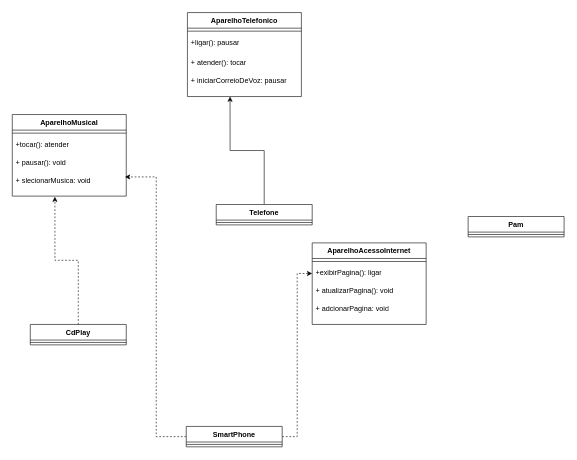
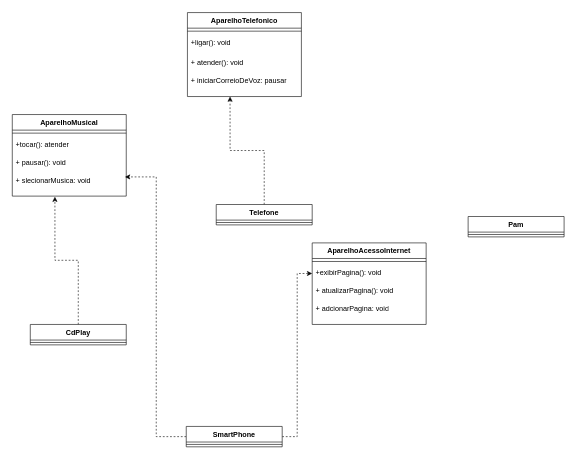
  <mxCell id="0" />
  <mxCell id="1" parent="0" />
  <mxCell id="2" value="AparelhoMusical" style="swimlane;fontStyle=1;align=center;verticalAlign=top;childLayout=stackLayout;horizontal=1;startSize=26;horizontalStack=0;resizeParent=1;resizeParentMax=0;resizeLast=0;collapsible=1;marginBottom=0;whiteSpace=wrap;html=1;" vertex="1" parent="1"><mxGeometry x="20" y="190" width="190" height="136" as="geometry" /></mxCell>
  <mxCell id="3" value="" style="line;strokeWidth=1;fillColor=none;align=left;verticalAlign=middle;spacingTop=-1;spacingLeft=3;spacingRight=3;rotatable=0;labelPosition=right;points=[];portConstraint=eastwest;strokeColor=inherit;" vertex="1" parent="2"><mxGeometry y="26" width="190" height="10" as="geometry" /></mxCell>
  <mxCell id="4" value="+tocar(): atender" style="text;strokeColor=none;fillColor=none;align=left;verticalAlign=top;spacingLeft=4;spacingRight=4;overflow=hidden;rotatable=0;points=[[0,0.5],[1,0.5]];portConstraint=eastwest;whiteSpace=wrap;html=1;" vertex="1" parent="2"><mxGeometry y="36" width="190" height="30" as="geometry" /></mxCell>
  <mxCell id="5" value="+ pausar(): void" style="text;strokeColor=none;fillColor=none;align=left;verticalAlign=top;spacingLeft=4;spacingRight=4;overflow=hidden;rotatable=0;points=[[0,0.5],[1,0.5]];portConstraint=eastwest;whiteSpace=wrap;html=1;" vertex="1" parent="2"><mxGeometry y="66" width="190" height="30" as="geometry" /></mxCell>
  <mxCell id="6" value="+ slecionarMusica: void" style="text;strokeColor=none;fillColor=none;align=left;verticalAlign=top;spacingLeft=4;spacingRight=4;overflow=hidden;rotatable=0;points=[[0,0.5],[1,0.5]];portConstraint=eastwest;whiteSpace=wrap;html=1;" vertex="1" parent="2"><mxGeometry y="96" width="190" height="40" as="geometry" /></mxCell>
  <mxCell id="7" style="edgeStyle=orthogonalEdgeStyle;rounded=0;orthogonalLoop=1;jettySize=auto;html=1;exitX=0.5;exitY=0;exitDx=0;exitDy=0;entryX=0.374;entryY=1.025;entryDx=0;entryDy=0;entryPerimeter=0;dashed=1;" edge="1" parent="1" source="8" target="6"><mxGeometry relative="1" as="geometry"><mxPoint x="90" y="390" as="targetPoint" /></mxGeometry></mxCell>
  <mxCell id="8" value="CdPlay" style="swimlane;fontStyle=1;align=center;verticalAlign=top;childLayout=stackLayout;horizontal=1;startSize=26;horizontalStack=0;resizeParent=1;resizeParentMax=0;resizeLast=0;collapsible=1;marginBottom=0;whiteSpace=wrap;html=1;" vertex="1" parent="1"><mxGeometry x="50" y="540" width="160" height="34" as="geometry" /></mxCell>
  <mxCell id="9" value="" style="line;strokeWidth=1;fillColor=none;align=left;verticalAlign=middle;spacingTop=-1;spacingLeft=3;spacingRight=3;rotatable=0;labelPosition=right;points=[];portConstraint=eastwest;strokeColor=inherit;" vertex="1" parent="8"><mxGeometry y="26" width="160" height="8" as="geometry" /></mxCell>
- <mxCell id="10" style="edgeStyle=orthogonalEdgeStyle;rounded=0;orthogonalLoop=1;jettySize=auto;html=1;exitX=0.5;exitY=0;exitDx=0;exitDy=0;entryX=0.374;entryY=1;entryDx=0;entryDy=0;entryPerimeter=0;" edge="1" parent="1" source="11" target="19"><mxGeometry relative="1" as="geometry"><mxPoint x="340" y="390" as="targetPoint" /></mxGeometry></mxCell>
+ <mxCell id="10" style="edgeStyle=orthogonalEdgeStyle;rounded=0;orthogonalLoop=1;jettySize=auto;html=1;exitX=0.5;exitY=0;exitDx=0;exitDy=0;entryX=0.374;entryY=1;entryDx=0;entryDy=0;entryPerimeter=0;dashed=1;" edge="1" parent="1" source="11" target="19"><mxGeometry relative="1" as="geometry"><mxPoint x="340" y="390" as="targetPoint" /></mxGeometry></mxCell>
  <mxCell id="11" value="Telefone" style="swimlane;fontStyle=1;align=center;verticalAlign=top;childLayout=stackLayout;horizontal=1;startSize=26;horizontalStack=0;resizeParent=1;resizeParentMax=0;resizeLast=0;collapsible=1;marginBottom=0;whiteSpace=wrap;html=1;" vertex="1" parent="1"><mxGeometry x="360" y="340" width="160" height="34" as="geometry" /></mxCell>
  <mxCell id="12" value="" style="line;strokeWidth=1;fillColor=none;align=left;verticalAlign=middle;spacingTop=-1;spacingLeft=3;spacingRight=3;rotatable=0;labelPosition=right;points=[];portConstraint=eastwest;strokeColor=inherit;" vertex="1" parent="11"><mxGeometry y="26" width="160" height="8" as="geometry" /></mxCell>
  <mxCell id="13" value="Pam" style="swimlane;fontStyle=1;align=center;verticalAlign=top;childLayout=stackLayout;horizontal=1;startSize=26;horizontalStack=0;resizeParent=1;resizeParentMax=0;resizeLast=0;collapsible=1;marginBottom=0;whiteSpace=wrap;html=1;" vertex="1" parent="1"><mxGeometry x="780" y="360" width="160" height="34" as="geometry" /></mxCell>
  <mxCell id="14" value="" style="line;strokeWidth=1;fillColor=none;align=left;verticalAlign=middle;spacingTop=-1;spacingLeft=3;spacingRight=3;rotatable=0;labelPosition=right;points=[];portConstraint=eastwest;strokeColor=inherit;" vertex="1" parent="13"><mxGeometry y="26" width="160" height="8" as="geometry" /></mxCell>
  <mxCell id="15" value="AparelhoTelefonico" style="swimlane;fontStyle=1;align=center;verticalAlign=top;childLayout=stackLayout;horizontal=1;startSize=26;horizontalStack=0;resizeParent=1;resizeParentMax=0;resizeLast=0;collapsible=1;marginBottom=0;whiteSpace=wrap;html=1;" vertex="1" parent="1"><mxGeometry x="312" y="20" width="190" height="140" as="geometry" /></mxCell>
  <mxCell id="16" value="" style="line;strokeWidth=1;fillColor=none;align=left;verticalAlign=middle;spacingTop=-1;spacingLeft=3;spacingRight=3;rotatable=0;labelPosition=right;points=[];portConstraint=eastwest;strokeColor=inherit;" vertex="1" parent="15"><mxGeometry y="26" width="190" height="10" as="geometry" /></mxCell>
- <mxCell id="17" value="+ligar(): pausar" style="text;strokeColor=none;fillColor=none;align=left;verticalAlign=top;spacingLeft=4;spacingRight=4;overflow=hidden;rotatable=0;points=[[0,0.5],[1,0.5]];portConstraint=eastwest;whiteSpace=wrap;html=1;" vertex="1" parent="15"><mxGeometry y="36" width="190" height="34" as="geometry" /></mxCell>
- <mxCell id="18" value="+ atender(): tocar" style="text;strokeColor=none;fillColor=none;align=left;verticalAlign=top;spacingLeft=4;spacingRight=4;overflow=hidden;rotatable=0;points=[[0,0.5],[1,0.5]];portConstraint=eastwest;whiteSpace=wrap;html=1;" vertex="1" parent="15"><mxGeometry y="70" width="190" height="30" as="geometry" /></mxCell>
+ <mxCell id="17" value="+ligar(): void" style="text;strokeColor=none;fillColor=none;align=left;verticalAlign=top;spacingLeft=4;spacingRight=4;overflow=hidden;rotatable=0;points=[[0,0.5],[1,0.5]];portConstraint=eastwest;whiteSpace=wrap;html=1;" vertex="1" parent="15"><mxGeometry y="36" width="190" height="34" as="geometry" /></mxCell>
+ <mxCell id="18" value="+ atender(): void" style="text;strokeColor=none;fillColor=none;align=left;verticalAlign=top;spacingLeft=4;spacingRight=4;overflow=hidden;rotatable=0;points=[[0,0.5],[1,0.5]];portConstraint=eastwest;whiteSpace=wrap;html=1;" vertex="1" parent="15"><mxGeometry y="70" width="190" height="30" as="geometry" /></mxCell>
  <mxCell id="19" value="+ iniciarCorreioDeVoz: pausar" style="text;strokeColor=none;fillColor=none;align=left;verticalAlign=top;spacingLeft=4;spacingRight=4;overflow=hidden;rotatable=0;points=[[0,0.5],[1,0.5]];portConstraint=eastwest;whiteSpace=wrap;html=1;" vertex="1" parent="15"><mxGeometry y="100" width="190" height="40" as="geometry" /></mxCell>
  <mxCell id="20" value="AparelhoAcessoInternet" style="swimlane;fontStyle=1;align=center;verticalAlign=top;childLayout=stackLayout;horizontal=1;startSize=26;horizontalStack=0;resizeParent=1;resizeParentMax=0;resizeLast=0;collapsible=1;marginBottom=0;whiteSpace=wrap;html=1;" vertex="1" parent="1"><mxGeometry x="520" y="404" width="190" height="136" as="geometry" /></mxCell>
  <mxCell id="21" value="" style="line;strokeWidth=1;fillColor=none;align=left;verticalAlign=middle;spacingTop=-1;spacingLeft=3;spacingRight=3;rotatable=0;labelPosition=right;points=[];portConstraint=eastwest;strokeColor=inherit;" vertex="1" parent="20"><mxGeometry y="26" width="190" height="10" as="geometry" /></mxCell>
- <mxCell id="22" value="+exibirPagina(): ligar" style="text;strokeColor=none;fillColor=none;align=left;verticalAlign=top;spacingLeft=4;spacingRight=4;overflow=hidden;rotatable=0;points=[[0,0.5],[1,0.5]];portConstraint=eastwest;whiteSpace=wrap;html=1;" vertex="1" parent="20"><mxGeometry y="36" width="190" height="30" as="geometry" /></mxCell>
+ <mxCell id="22" value="+exibirPagina(): void" style="text;strokeColor=none;fillColor=none;align=left;verticalAlign=top;spacingLeft=4;spacingRight=4;overflow=hidden;rotatable=0;points=[[0,0.5],[1,0.5]];portConstraint=eastwest;whiteSpace=wrap;html=1;" vertex="1" parent="20"><mxGeometry y="36" width="190" height="30" as="geometry" /></mxCell>
  <mxCell id="23" value="+ atualizarPagina(): void" style="text;strokeColor=none;fillColor=none;align=left;verticalAlign=top;spacingLeft=4;spacingRight=4;overflow=hidden;rotatable=0;points=[[0,0.5],[1,0.5]];portConstraint=eastwest;whiteSpace=wrap;html=1;" vertex="1" parent="20"><mxGeometry y="66" width="190" height="30" as="geometry" /></mxCell>
  <mxCell id="24" value="+ adcionarPagina: void" style="text;strokeColor=none;fillColor=none;align=left;verticalAlign=top;spacingLeft=4;spacingRight=4;overflow=hidden;rotatable=0;points=[[0,0.5],[1,0.5]];portConstraint=eastwest;whiteSpace=wrap;html=1;" vertex="1" parent="20"><mxGeometry y="96" width="190" height="40" as="geometry" /></mxCell>
  <mxCell id="25" style="edgeStyle=orthogonalEdgeStyle;rounded=0;orthogonalLoop=1;jettySize=auto;html=1;exitX=0;exitY=0.5;exitDx=0;exitDy=0;entryX=0.989;entryY=0.2;entryDx=0;entryDy=0;entryPerimeter=0;dashed=1;" edge="1" parent="1" source="27" target="6"><mxGeometry relative="1" as="geometry" /></mxCell>
  <mxCell id="26" style="edgeStyle=orthogonalEdgeStyle;rounded=0;orthogonalLoop=1;jettySize=auto;html=1;exitX=1;exitY=0.5;exitDx=0;exitDy=0;entryX=0;entryY=0.5;entryDx=0;entryDy=0;dashed=1;" edge="1" parent="1" source="27" target="22"><mxGeometry relative="1" as="geometry" /></mxCell>
  <mxCell id="27" value="SmartPhone" style="swimlane;fontStyle=1;align=center;verticalAlign=top;childLayout=stackLayout;horizontal=1;startSize=26;horizontalStack=0;resizeParent=1;resizeParentMax=0;resizeLast=0;collapsible=1;marginBottom=0;whiteSpace=wrap;html=1;" vertex="1" parent="1"><mxGeometry x="310" y="710" width="160" height="34" as="geometry" /></mxCell>
  <mxCell id="28" value="" style="line;strokeWidth=1;fillColor=none;align=left;verticalAlign=middle;spacingTop=-1;spacingLeft=3;spacingRight=3;rotatable=0;labelPosition=right;points=[];portConstraint=eastwest;strokeColor=inherit;" vertex="1" parent="27"><mxGeometry y="26" width="160" height="8" as="geometry" /></mxCell>
